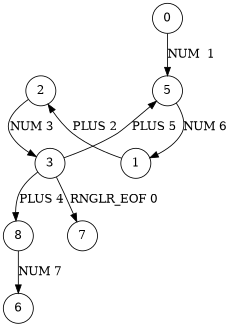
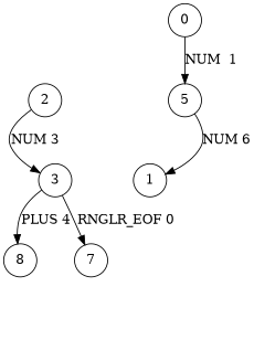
  digraph {
    rankdir=TB
    node [shape=circle]
    2
    5
    3
    1
    0
    n6 [label=8]
    7
-   6
    subgraph sub_1 {
      rank=same
      2
      5
    }
    2 -> 3 [label="NUM 3"]
    5 -> 1 [label="NUM 6"]
-   3 -> 5 [label="PLUS 5"]
    3 -> n6 [label="PLUS 4"]
    3 -> 7 [label="RNGLR_EOF 0"]
-   1 -> 2 [label="PLUS 2"]
    0 -> 5 [label="NUM  1"]
-   n6 -> 6 [label="NUM 7"]
  }
